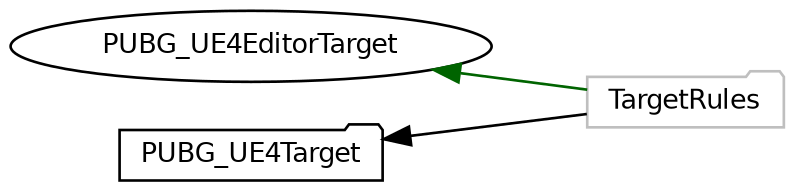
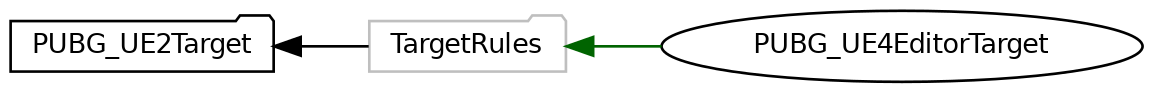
  digraph {
    rankdir=LR
    node [color=black fillcolor=white fontname=Helvetica fontsize=10 shape=folder style=filled]
    edge [dir=back fontname=Helvetica fontsize=10 labelfontname=Helvetica labelfontsize=10 style=solid]
    n1 [color=grey75 height=0.2 label=TargetRules width=0.4]
    n2 [height=0.2 label=PUBG_UE4EditorTarget shape=ellipse width=0.4]
-   n3 [height=0.2 label=PUBG_UE4Target width=0.4]
-   n2 -> n1 [color=darkgreen]
+   n3 [height=0.2 label=PUBG_UE2Target width=0.4]
+   n1 -> n2 [color=darkgreen]
    n3 -> n1 [color=black]
  }
